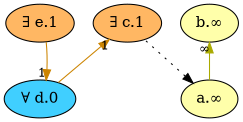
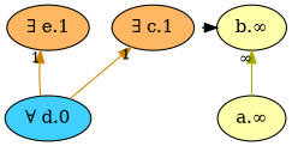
  digraph {
    node [fillcolor="#ffb763" fontsize=14 style=filled]
    edge [color="#cc8400" dir=back fontsize=12 labeldistance=1.5 style=solid taillabel=1]
    n1 [fillcolor="#40cfff" label="∀ d.0"]
    n2 [label="∃ e.1"]
    n3 [label="∃ c.1"]
    n4 [fillcolor="#FFFFAA" label="a.∞"]
    n5 [fillcolor="#FFFFAA" label="b.∞"]
    subgraph sub_1 {
      rank=max
      n1
    }
    subgraph sub_2 {
      rank=min
      n2
      n3
    }
-   n1 -> n2
+   n2 -> n1
    n3 -> n1
-   n4 -> n3 [color=black constraint=false style=dotted taillabel=""]
+   n5 -> n3 [color=black constraint=false style=dotted taillabel=""]
    n5 -> n4 [color="#AAAA00" taillabel="∞"]
  }
